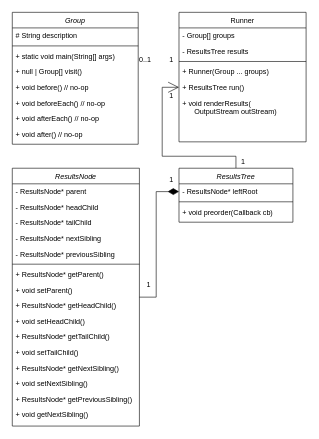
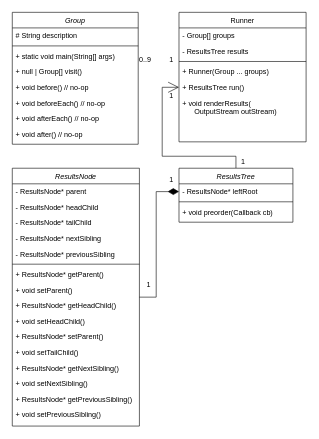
  <mxCell id="0" />
  <mxCell id="1" parent="0" />
  <mxCell id="2" value="Group" style="swimlane;fontStyle=2;align=center;verticalAlign=top;childLayout=stackLayout;horizontal=1;startSize=26;horizontalStack=0;resizeParent=1;resizeLast=0;collapsible=1;marginBottom=0;rounded=0;shadow=0;strokeWidth=1;" parent="1" vertex="1"><mxGeometry x="20" y="20" width="210" height="220" as="geometry"><mxRectangle x="230" y="140" width="160" height="26" as="alternateBounds" /></mxGeometry></mxCell>
  <mxCell id="3" value="# String description" style="text;align=left;verticalAlign=top;spacingLeft=4;spacingRight=4;overflow=hidden;rotatable=0;points=[[0,0.5],[1,0.5]];portConstraint=eastwest;" parent="2" vertex="1"><mxGeometry y="26" width="210" height="26" as="geometry" /></mxCell>
  <mxCell id="4" value="" style="line;html=1;strokeWidth=1;align=left;verticalAlign=middle;spacingTop=-1;spacingLeft=3;spacingRight=3;rotatable=0;labelPosition=right;points=[];portConstraint=eastwest;" parent="2" vertex="1"><mxGeometry y="52" width="210" height="8" as="geometry" /></mxCell>
  <mxCell id="5" value="+ static void main(String[] args)" style="text;align=left;verticalAlign=top;spacingLeft=4;spacingRight=4;overflow=hidden;rotatable=0;points=[[0,0.5],[1,0.5]];portConstraint=eastwest;" parent="2" vertex="1"><mxGeometry y="60" width="210" height="26" as="geometry" /></mxCell>
  <mxCell id="6" value="+ null | Group[] visit()" style="text;align=left;verticalAlign=top;spacingLeft=4;spacingRight=4;overflow=hidden;rotatable=0;points=[[0,0.5],[1,0.5]];portConstraint=eastwest;" vertex="1" parent="2"><mxGeometry y="86" width="210" height="26" as="geometry" /></mxCell>
  <mxCell id="7" value="+ void before() // no-op" style="text;align=left;verticalAlign=top;spacingLeft=4;spacingRight=4;overflow=hidden;rotatable=0;points=[[0,0.5],[1,0.5]];portConstraint=eastwest;" vertex="1" parent="2"><mxGeometry y="112" width="210" height="26" as="geometry" /></mxCell>
  <mxCell id="8" value="+ void beforeEach() // no-op" style="text;align=left;verticalAlign=top;spacingLeft=4;spacingRight=4;overflow=hidden;rotatable=0;points=[[0,0.5],[1,0.5]];portConstraint=eastwest;" vertex="1" parent="2"><mxGeometry y="138" width="210" height="26" as="geometry" /></mxCell>
  <mxCell id="9" value="+ void afterEach() // no-op" style="text;align=left;verticalAlign=top;spacingLeft=4;spacingRight=4;overflow=hidden;rotatable=0;points=[[0,0.5],[1,0.5]];portConstraint=eastwest;" vertex="1" parent="2"><mxGeometry y="164" width="210" height="26" as="geometry" /></mxCell>
  <mxCell id="10" value="+ void after() // no-op" style="text;align=left;verticalAlign=top;spacingLeft=4;spacingRight=4;overflow=hidden;rotatable=0;points=[[0,0.5],[1,0.5]];portConstraint=eastwest;" vertex="1" parent="2"><mxGeometry y="190" width="210" height="26" as="geometry" /></mxCell>
  <mxCell id="11" value="Runner" style="swimlane;fontStyle=0;align=center;verticalAlign=top;childLayout=stackLayout;horizontal=1;startSize=26;horizontalStack=0;resizeParent=1;resizeLast=0;collapsible=1;marginBottom=0;rounded=0;shadow=0;strokeWidth=1;" parent="1" vertex="1"><mxGeometry x="298" y="20" width="212" height="216" as="geometry"><mxRectangle x="550" y="140" width="160" height="26" as="alternateBounds" /></mxGeometry></mxCell>
  <mxCell id="12" value="- Group[] groups" style="text;align=left;verticalAlign=top;spacingLeft=4;spacingRight=4;overflow=hidden;rotatable=0;points=[[0,0.5],[1,0.5]];portConstraint=eastwest;" vertex="1" parent="11"><mxGeometry y="26" width="212" height="26" as="geometry" /></mxCell>
  <mxCell id="13" value="- ResultsTree results" style="text;align=left;verticalAlign=top;spacingLeft=4;spacingRight=4;overflow=hidden;rotatable=0;points=[[0,0.5],[1,0.5]];portConstraint=eastwest;" parent="11" vertex="1"><mxGeometry y="52" width="212" height="26" as="geometry" /></mxCell>
  <mxCell id="14" value="" style="line;html=1;strokeWidth=1;align=left;verticalAlign=middle;spacingTop=-1;spacingLeft=3;spacingRight=3;rotatable=0;labelPosition=right;points=[];portConstraint=eastwest;" parent="11" vertex="1"><mxGeometry y="78" width="212" height="8" as="geometry" /></mxCell>
  <mxCell id="15" value="+ Runner(Group ... groups)" style="text;align=left;verticalAlign=top;spacingLeft=4;spacingRight=4;overflow=hidden;rotatable=0;points=[[0,0.5],[1,0.5]];portConstraint=eastwest;" parent="11" vertex="1"><mxGeometry y="86" width="212" height="26" as="geometry" /></mxCell>
  <mxCell id="16" value="+ ResultsTree run()" style="text;align=left;verticalAlign=top;spacingLeft=4;spacingRight=4;overflow=hidden;rotatable=0;points=[[0,0.5],[1,0.5]];portConstraint=eastwest;" parent="11" vertex="1"><mxGeometry y="112" width="212" height="26" as="geometry" /></mxCell>
  <mxCell id="17" value="+ void renderResults(&#10;      OutputStream outStream)" style="text;align=left;verticalAlign=top;spacingLeft=4;spacingRight=4;overflow=hidden;rotatable=0;points=[[0,0.5],[1,0.5]];portConstraint=eastwest;" vertex="1" parent="11"><mxGeometry y="138" width="212" height="42" as="geometry" /></mxCell>
- <mxCell id="18" value="0..1" style="text;html=1;align=left;verticalAlign=middle;resizable=0;points=[];autosize=1;strokeColor=none;fillColor=none;" vertex="1" parent="1"><mxGeometry x="230" y="90" width="40" height="20" as="geometry" /></mxCell>
+ <mxCell id="18" value="0..9" style="text;html=1;align=left;verticalAlign=middle;resizable=0;points=[];autosize=1;strokeColor=none;fillColor=none;" vertex="1" parent="1"><mxGeometry x="230" y="90" width="40" height="20" as="geometry" /></mxCell>
  <mxCell id="19" value="1" style="text;html=1;align=right;verticalAlign=middle;resizable=0;points=[];autosize=1;strokeColor=none;fillColor=none;" vertex="1" parent="1"><mxGeometry x="270" y="90" width="20" height="20" as="geometry" /></mxCell>
  <mxCell id="20" style="edgeStyle=orthogonalEdgeStyle;rounded=0;orthogonalLoop=1;jettySize=auto;html=1;endArrow=open;endFill=0;endSize=16;targetPerimeterSpacing=0;strokeWidth=1;" edge="1" parent="1" source="21" target="16"><mxGeometry relative="1" as="geometry"><Array as="points"><mxPoint x="393" y="260" /><mxPoint x="270" y="260" /><mxPoint x="270" y="145" /></Array></mxGeometry></mxCell>
  <mxCell id="21" value="ResultsTree" style="swimlane;fontStyle=2;align=center;verticalAlign=top;childLayout=stackLayout;horizontal=1;startSize=26;horizontalStack=0;resizeParent=1;resizeLast=0;collapsible=1;marginBottom=0;rounded=0;shadow=0;strokeWidth=1;" vertex="1" parent="1"><mxGeometry x="298" y="280" width="190" height="90" as="geometry"><mxRectangle x="230" y="140" width="160" height="26" as="alternateBounds" /></mxGeometry></mxCell>
  <mxCell id="22" value="- ResultsNode* leftRoot" style="text;align=left;verticalAlign=top;spacingLeft=4;spacingRight=4;overflow=hidden;rotatable=0;points=[[0,0.5],[1,0.5]];portConstraint=eastwest;" vertex="1" parent="21"><mxGeometry y="26" width="190" height="26" as="geometry" /></mxCell>
  <mxCell id="23" value="" style="line;html=1;strokeWidth=1;align=left;verticalAlign=middle;spacingTop=-1;spacingLeft=3;spacingRight=3;rotatable=0;labelPosition=right;points=[];portConstraint=eastwest;" vertex="1" parent="21"><mxGeometry y="52" width="190" height="8" as="geometry" /></mxCell>
  <mxCell id="24" value="+ void preorder(Callback cb)" style="text;align=left;verticalAlign=top;spacingLeft=4;spacingRight=4;overflow=hidden;rotatable=0;points=[[0,0.5],[1,0.5]];portConstraint=eastwest;" vertex="1" parent="21"><mxGeometry y="60" width="190" height="26" as="geometry" /></mxCell>
  <mxCell id="25" value="1" style="text;html=1;align=right;verticalAlign=middle;resizable=0;points=[];autosize=1;strokeColor=none;fillColor=none;" vertex="1" parent="1"><mxGeometry x="270" y="150" width="20" height="20" as="geometry" /></mxCell>
  <mxCell id="26" value="1" style="text;html=1;align=left;verticalAlign=middle;resizable=0;points=[];autosize=1;strokeColor=none;fillColor=none;" vertex="1" parent="1"><mxGeometry x="400" y="260" width="20" height="20" as="geometry" /></mxCell>
  <mxCell id="27" style="edgeStyle=orthogonalEdgeStyle;rounded=0;orthogonalLoop=1;jettySize=auto;html=1;entryX=0;entryY=0.5;entryDx=0;entryDy=0;endArrow=diamondThin;endFill=1;endSize=16;targetPerimeterSpacing=0;strokeWidth=1;startArrow=none;startFill=0;startSize=16;" edge="1" parent="1" source="28" target="22"><mxGeometry relative="1" as="geometry" /></mxCell>
  <mxCell id="28" value="ResultsNode" style="swimlane;fontStyle=2;align=center;verticalAlign=top;childLayout=stackLayout;horizontal=1;startSize=26;horizontalStack=0;resizeParent=1;resizeLast=0;collapsible=1;marginBottom=0;rounded=0;shadow=0;strokeWidth=1;" vertex="1" parent="1"><mxGeometry x="20" y="280" width="212" height="430" as="geometry"><mxRectangle x="230" y="140" width="160" height="26" as="alternateBounds" /></mxGeometry></mxCell>
  <mxCell id="29" value="- ResultsNode* parent" style="text;align=left;verticalAlign=top;spacingLeft=4;spacingRight=4;overflow=hidden;rotatable=0;points=[[0,0.5],[1,0.5]];portConstraint=eastwest;" vertex="1" parent="28"><mxGeometry y="26" width="212" height="26" as="geometry" /></mxCell>
  <mxCell id="30" value="- ResultsNode* headChild" style="text;align=left;verticalAlign=top;spacingLeft=4;spacingRight=4;overflow=hidden;rotatable=0;points=[[0,0.5],[1,0.5]];portConstraint=eastwest;" vertex="1" parent="28"><mxGeometry y="52" width="212" height="26" as="geometry" /></mxCell>
  <mxCell id="31" value="- ResultsNode* tailChild" style="text;align=left;verticalAlign=top;spacingLeft=4;spacingRight=4;overflow=hidden;rotatable=0;points=[[0,0.5],[1,0.5]];portConstraint=eastwest;" vertex="1" parent="28"><mxGeometry y="78" width="212" height="26" as="geometry" /></mxCell>
  <mxCell id="32" value="- ResultsNode* nextSibling" style="text;align=left;verticalAlign=top;spacingLeft=4;spacingRight=4;overflow=hidden;rotatable=0;points=[[0,0.5],[1,0.5]];portConstraint=eastwest;" vertex="1" parent="28"><mxGeometry y="104" width="212" height="26" as="geometry" /></mxCell>
  <mxCell id="33" value="- ResultsNode* previousSibling" style="text;align=left;verticalAlign=top;spacingLeft=4;spacingRight=4;overflow=hidden;rotatable=0;points=[[0,0.5],[1,0.5]];portConstraint=eastwest;" vertex="1" parent="28"><mxGeometry y="130" width="212" height="26" as="geometry" /></mxCell>
  <mxCell id="34" value="" style="line;html=1;strokeWidth=1;align=left;verticalAlign=middle;spacingTop=-1;spacingLeft=3;spacingRight=3;rotatable=0;labelPosition=right;points=[];portConstraint=eastwest;" vertex="1" parent="28"><mxGeometry y="156" width="212" height="8" as="geometry" /></mxCell>
  <mxCell id="35" value="+ ResultsNode* getParent()" style="text;align=left;verticalAlign=top;spacingLeft=4;spacingRight=4;overflow=hidden;rotatable=0;points=[[0,0.5],[1,0.5]];portConstraint=eastwest;" vertex="1" parent="28"><mxGeometry y="164" width="212" height="26" as="geometry" /></mxCell>
  <mxCell id="36" value="+ void setParent()" style="text;align=left;verticalAlign=top;spacingLeft=4;spacingRight=4;overflow=hidden;rotatable=0;points=[[0,0.5],[1,0.5]];portConstraint=eastwest;" vertex="1" parent="28"><mxGeometry y="190" width="212" height="26" as="geometry" /></mxCell>
  <mxCell id="37" value="+ ResultsNode* getHeadChild()" style="text;align=left;verticalAlign=top;spacingLeft=4;spacingRight=4;overflow=hidden;rotatable=0;points=[[0,0.5],[1,0.5]];portConstraint=eastwest;" vertex="1" parent="28"><mxGeometry y="216" width="212" height="26" as="geometry" /></mxCell>
  <mxCell id="38" value="+ void setHeadChild()" style="text;align=left;verticalAlign=top;spacingLeft=4;spacingRight=4;overflow=hidden;rotatable=0;points=[[0,0.5],[1,0.5]];portConstraint=eastwest;" vertex="1" parent="28"><mxGeometry y="242" width="212" height="26" as="geometry" /></mxCell>
- <mxCell id="39" value="+ ResultsNode* getTailChild()" style="text;align=left;verticalAlign=top;spacingLeft=4;spacingRight=4;overflow=hidden;rotatable=0;points=[[0,0.5],[1,0.5]];portConstraint=eastwest;" vertex="1" parent="28"><mxGeometry y="268" width="212" height="26" as="geometry" /></mxCell>
+ <mxCell id="39" value="+ ResultsNode* setParent()" style="text;align=left;verticalAlign=top;spacingLeft=4;spacingRight=4;overflow=hidden;rotatable=0;points=[[0,0.5],[1,0.5]];portConstraint=eastwest;" vertex="1" parent="28"><mxGeometry y="268" width="212" height="26" as="geometry" /></mxCell>
  <mxCell id="40" value="+ void setTailChild()" style="text;align=left;verticalAlign=top;spacingLeft=4;spacingRight=4;overflow=hidden;rotatable=0;points=[[0,0.5],[1,0.5]];portConstraint=eastwest;" vertex="1" parent="28"><mxGeometry y="294" width="212" height="26" as="geometry" /></mxCell>
  <mxCell id="41" value="+ ResultsNode* getNextSibling()" style="text;align=left;verticalAlign=top;spacingLeft=4;spacingRight=4;overflow=hidden;rotatable=0;points=[[0,0.5],[1,0.5]];portConstraint=eastwest;" vertex="1" parent="28"><mxGeometry y="320" width="212" height="26" as="geometry" /></mxCell>
  <mxCell id="42" value="+ void setNextSibling()" style="text;align=left;verticalAlign=top;spacingLeft=4;spacingRight=4;overflow=hidden;rotatable=0;points=[[0,0.5],[1,0.5]];portConstraint=eastwest;" vertex="1" parent="28"><mxGeometry y="346" width="212" height="26" as="geometry" /></mxCell>
  <mxCell id="43" value="+ ResultsNode* getPreviousSibling()" style="text;align=left;verticalAlign=top;spacingLeft=4;spacingRight=4;overflow=hidden;rotatable=0;points=[[0,0.5],[1,0.5]];portConstraint=eastwest;" vertex="1" parent="28"><mxGeometry y="372" width="212" height="26" as="geometry" /></mxCell>
- <mxCell id="44" value="+ void getNextSibling()" style="text;align=left;verticalAlign=top;spacingLeft=4;spacingRight=4;overflow=hidden;rotatable=0;points=[[0,0.5],[1,0.5]];portConstraint=eastwest;" vertex="1" parent="28"><mxGeometry y="398" width="212" height="26" as="geometry" /></mxCell>
+ <mxCell id="44" value="+ void setPreviousSibling()" style="text;align=left;verticalAlign=top;spacingLeft=4;spacingRight=4;overflow=hidden;rotatable=0;points=[[0,0.5],[1,0.5]];portConstraint=eastwest;" vertex="1" parent="28"><mxGeometry y="398" width="212" height="26" as="geometry" /></mxCell>
  <mxCell id="45" value="1" style="text;html=1;align=right;verticalAlign=middle;resizable=0;points=[];autosize=1;strokeColor=none;fillColor=none;" vertex="1" parent="1"><mxGeometry x="232" y="465" width="20" height="20" as="geometry" /></mxCell>
  <mxCell id="46" value="1" style="text;html=1;align=right;verticalAlign=middle;resizable=0;points=[];autosize=1;strokeColor=none;fillColor=none;" vertex="1" parent="1"><mxGeometry x="270" y="290" width="20" height="20" as="geometry" /></mxCell>
